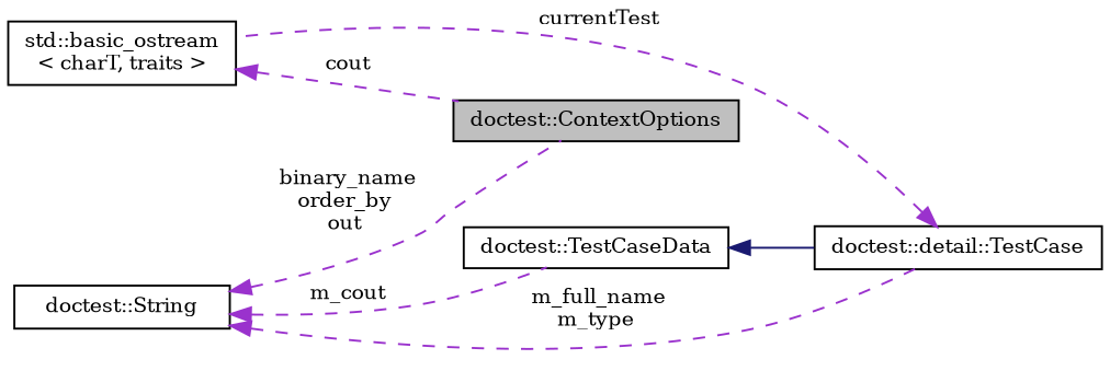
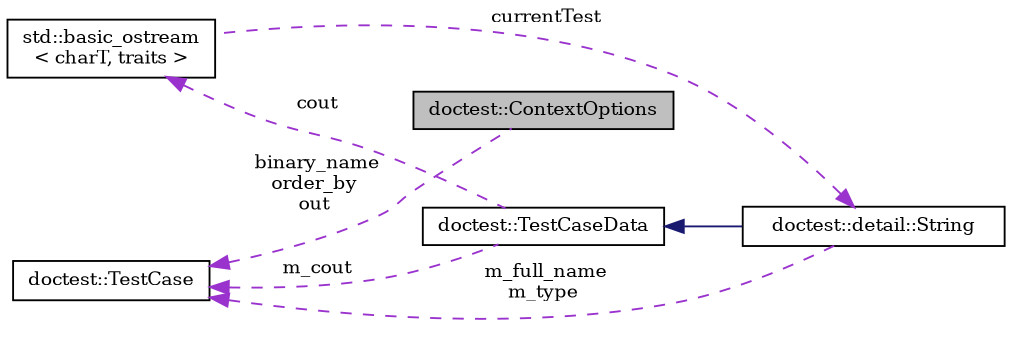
  digraph {
    fontname="DejaVu Serif"
    rankdir=LR
    node [color=black fillcolor=white fontname="DejaVu Serif" fontsize=10 shape=record style=filled]
    edge [color=darkorchid3 dir=back fontname="DejaVu Serif" fontsize=10 labelfontname=Helvetica labelfontsize=10 style=dashed]
    n1 [fillcolor=grey75 fontcolor=black height=0.2 label="doctest::ContextOptions" width=0.4]
    n2 [height=0.2 label="std::basic_ostream\l\< charT, traits \>" width=0.4]
-   n3 [height=0.2 label="doctest::String" width=0.4]
-   n4 [height=0.2 label="doctest::detail::TestCase" width=0.4]
+   n3 [height=0.2 label="doctest::TestCase" width=0.4]
+   n4 [height=0.2 label="doctest::detail::String" width=0.4]
    n5 [height=0.2 label="doctest::TestCaseData" width=0.4]
-   n2 -> n1 [label=" cout"]
+   n2 -> n5 [label=" cout"]
    n3 -> n1 [label=" binary_name\norder_by\nout"]
    n3 -> n4 [label=" m_full_name\nm_type"]
    n3 -> n5 [label=" m_cout"]
    n4 -> n2 [label=" currentTest"]
    n5 -> n4 [color=midnightblue style=solid]
  }
